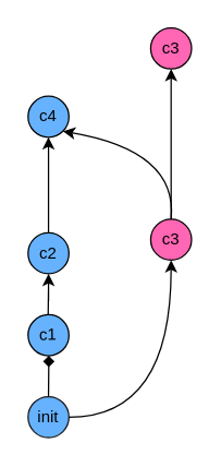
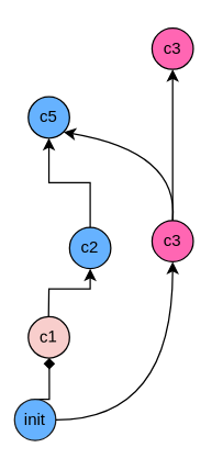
  <mxCell id="0" />
  <mxCell id="1" parent="0" />
  <mxCell id="2" style="edgeStyle=orthogonalEdgeStyle;rounded=0;orthogonalLoop=1;jettySize=auto;html=1;exitX=0.5;exitY=0;exitDx=0;exitDy=0;entryX=0.5;entryY=1;entryDx=0;entryDy=0;endArrow=diamond;" edge="1" parent="1" source="3" target="5"><mxGeometry relative="1" as="geometry" /></mxCell>
- <mxCell id="3" value="init" style="ellipse;whiteSpace=wrap;html=1;aspect=fixed;strokeColor=#1A1A1A;fillColor=#66B2FF;" vertex="1" parent="1"><mxGeometry x="20" y="290" width="30" height="30" as="geometry" /></mxCell>
+ <mxCell id="3" value="init" style="ellipse;whiteSpace=wrap;html=1;aspect=fixed;strokeColor=#1A1A1A;fillColor=#66B2FF;" vertex="1" parent="1"><mxGeometry x="10" y="290" width="30" height="30" as="geometry" /></mxCell>
  <mxCell id="4" value="" style="edgeStyle=orthogonalEdgeStyle;rounded=0;orthogonalLoop=1;jettySize=auto;html=1;" edge="1" parent="1" source="5" target="11"><mxGeometry relative="1" as="geometry" /></mxCell>
- <mxCell id="5" value="c1" style="ellipse;whiteSpace=wrap;html=1;aspect=fixed;fillColor=#66B2FF;rotation=-1;" vertex="1" parent="1"><mxGeometry x="20" y="230" width="30" height="30" as="geometry" /></mxCell>
+ <mxCell id="5" value="c1" style="ellipse;whiteSpace=wrap;html=1;aspect=fixed;fillColor=#f8cecc;rotation=-1;" vertex="1" parent="1"><mxGeometry x="20" y="230" width="30" height="30" as="geometry" /></mxCell>
  <mxCell id="6" style="edgeStyle=orthogonalEdgeStyle;rounded=0;orthogonalLoop=1;jettySize=auto;html=1;entryX=0.5;entryY=1;entryDx=0;entryDy=0;" edge="1" parent="1" source="8" target="12"><mxGeometry relative="1" as="geometry" /></mxCell>
  <mxCell id="7" style="edgeStyle=orthogonalEdgeStyle;rounded=0;orthogonalLoop=1;jettySize=auto;html=1;curved=1;exitX=1;exitY=0.5;exitDx=0;exitDy=0;" edge="1" parent="1" source="3" target="8"><mxGeometry relative="1" as="geometry"><mxPoint x="125" y="310" as="sourcePoint" /></mxGeometry></mxCell>
  <mxCell id="8" value="c3" style="ellipse;whiteSpace=wrap;html=1;aspect=fixed;fillColor=#FF66B3;" vertex="1" parent="1"><mxGeometry x="110" y="160" width="30" height="30" as="geometry" /></mxCell>
- <mxCell id="9" value="c4" style="ellipse;whiteSpace=wrap;html=1;aspect=fixed;fillColor=#66B2FF;" vertex="1" parent="1"><mxGeometry x="20" y="70" width="30" height="30" as="geometry" /></mxCell>
+ <mxCell id="9" value="c5" style="ellipse;whiteSpace=wrap;html=1;aspect=fixed;fillColor=#66B2FF;" vertex="1" parent="1"><mxGeometry x="20" y="70" width="30" height="30" as="geometry" /></mxCell>
  <mxCell id="10" value="" style="edgeStyle=orthogonalEdgeStyle;rounded=0;orthogonalLoop=1;jettySize=auto;html=1;" edge="1" parent="1" source="11" target="9"><mxGeometry relative="1" as="geometry" /></mxCell>
- <mxCell id="11" value="c2" style="ellipse;whiteSpace=wrap;html=1;aspect=fixed;fillColor=#66B2FF;" vertex="1" parent="1"><mxGeometry x="20" y="170" width="30" height="30" as="geometry" /></mxCell>
+ <mxCell id="11" value="c2" style="ellipse;whiteSpace=wrap;html=1;aspect=fixed;fillColor=#66B2FF;" vertex="1" parent="1"><mxGeometry x="50" y="165" width="30" height="30" as="geometry" /></mxCell>
  <mxCell id="12" value="c3" style="ellipse;whiteSpace=wrap;html=1;aspect=fixed;fillColor=#FF66B3;" vertex="1" parent="1"><mxGeometry x="110" y="20" width="30" height="30" as="geometry" /></mxCell>
  <mxCell id="13" value="" style="endArrow=classic;html=1;rounded=0;exitX=0.5;exitY=0;exitDx=0;exitDy=0;entryX=1;entryY=1;entryDx=0;entryDy=0;curved=1;" edge="1" parent="1" source="8" target="9"><mxGeometry width="50" height="50" relative="1" as="geometry"><mxPoint x="90" y="140" as="sourcePoint" /><mxPoint x="140" y="90" as="targetPoint" /><Array as="points"><mxPoint x="130" y="110" /></Array></mxGeometry></mxCell>
